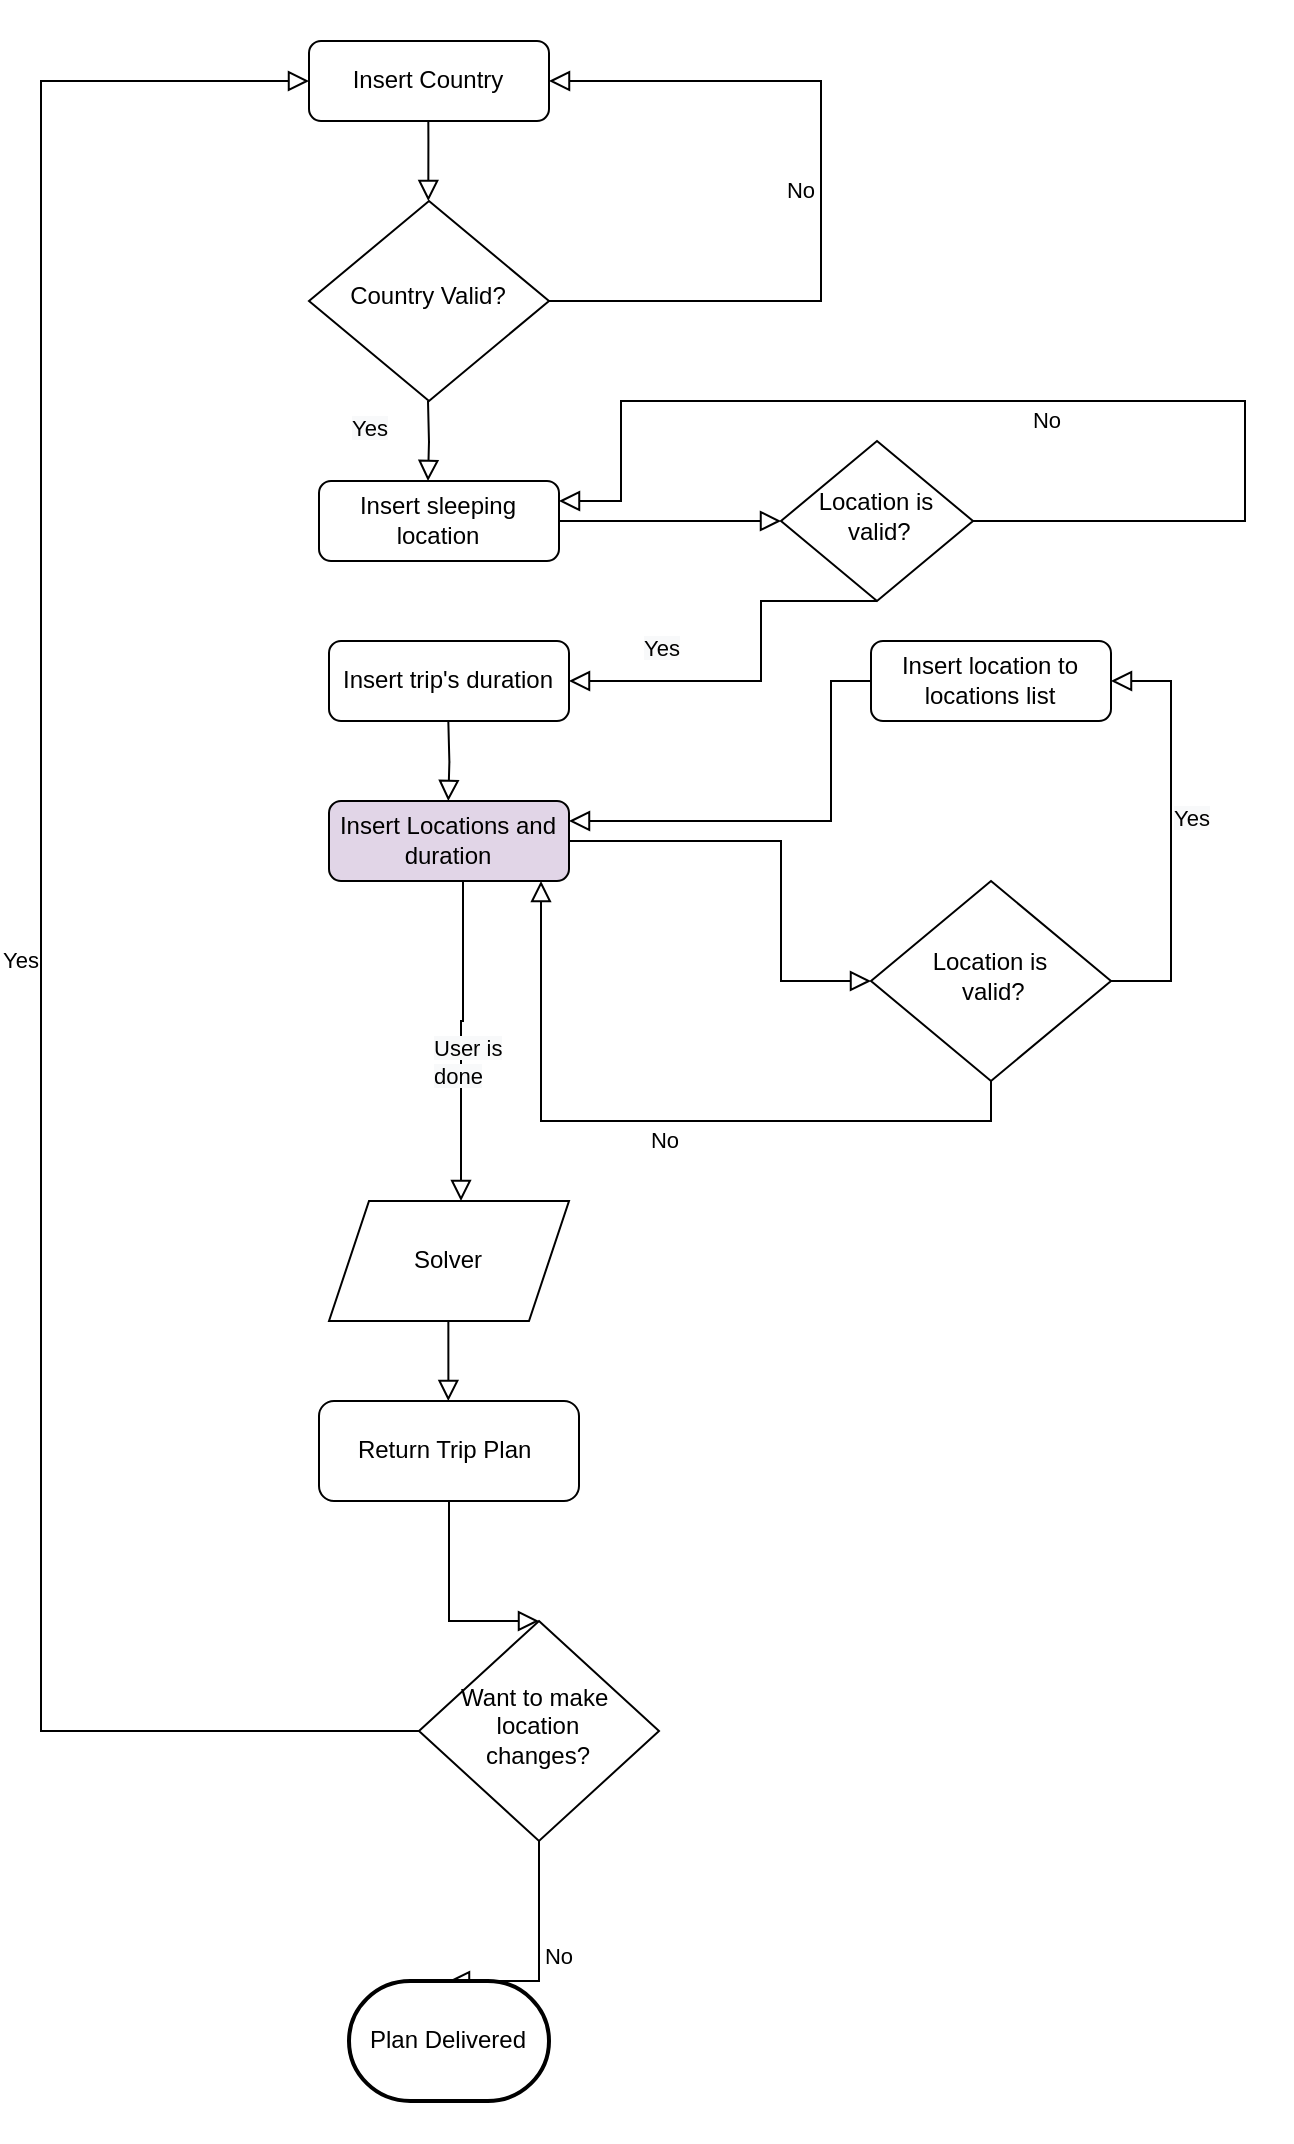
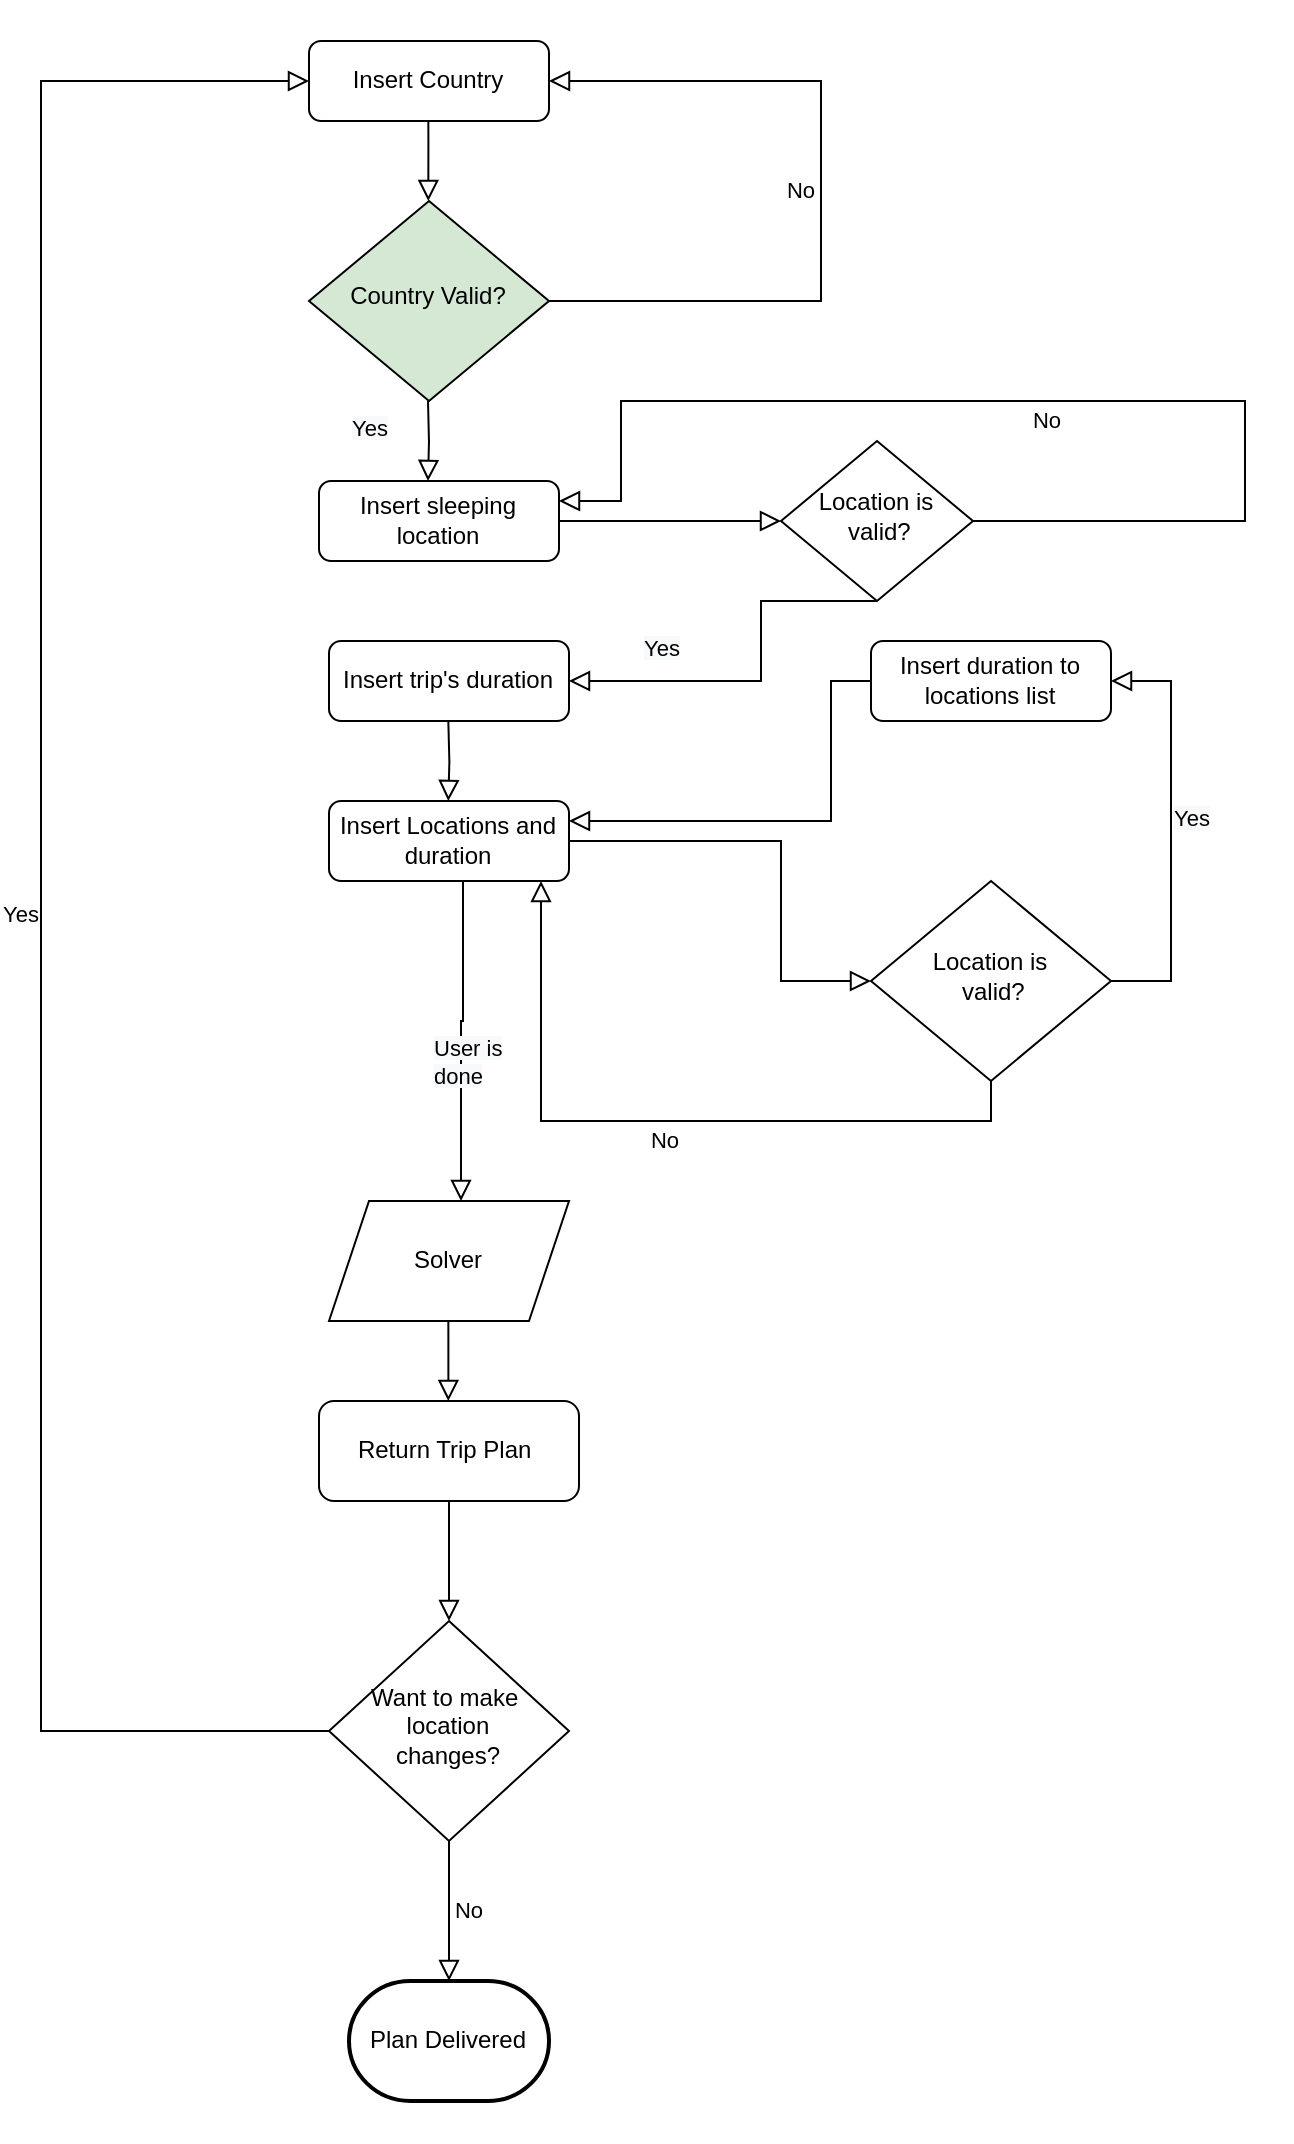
  <mxCell id="0" />
  <mxCell id="1" parent="0" />
- <mxCell id="2" value="Insert Locations and duration" style="rounded=1;whiteSpace=wrap;html=1;fontSize=12;glass=0;strokeWidth=1;shadow=0;fillColor=#e1d5e7;" parent="1" vertex="1"><mxGeometry x="164" y="400" width="120" height="40" as="geometry" /></mxCell>
+ <mxCell id="2" value="Insert Locations and duration" style="rounded=1;whiteSpace=wrap;html=1;fontSize=12;glass=0;strokeWidth=1;shadow=0;" parent="1" vertex="1"><mxGeometry x="164" y="400" width="120" height="40" as="geometry" /></mxCell>
  <mxCell id="3" value="Location is&lt;br&gt;&amp;nbsp;valid?" style="rhombus;whiteSpace=wrap;html=1;shadow=0;fontFamily=Helvetica;fontSize=12;align=center;strokeWidth=1;spacing=6;spacingTop=-4;" parent="1" vertex="1"><mxGeometry x="435" y="440" width="120" height="100" as="geometry" /></mxCell>
  <mxCell id="4" value="" style="edgeStyle=orthogonalEdgeStyle;rounded=0;html=1;jettySize=auto;orthogonalLoop=1;fontSize=11;endArrow=block;endFill=0;endSize=8;strokeWidth=1;shadow=0;labelBackgroundColor=none;exitX=0.5;exitY=1;exitDx=0;exitDy=0;" parent="1" edge="1"><mxGeometry y="10" relative="1" as="geometry"><mxPoint as="offset" /><mxPoint x="223.66" y="630" as="sourcePoint" /><mxPoint x="223.66" y="700" as="targetPoint" /><Array as="points"><mxPoint x="223.66" y="690" /></Array></mxGeometry></mxCell>
  <mxCell id="5" value="Solver" style="shape=parallelogram;perimeter=parallelogramPerimeter;whiteSpace=wrap;html=1;fixedSize=1;" parent="1" vertex="1"><mxGeometry x="164" y="600" width="120" height="60" as="geometry" /></mxCell>
  <mxCell id="6" value="Return Trip Plan&amp;nbsp;" style="rounded=1;whiteSpace=wrap;html=1;fontSize=12;glass=0;strokeWidth=1;shadow=0;" parent="1" vertex="1"><mxGeometry x="159" y="700" width="130" height="50" as="geometry" /></mxCell>
- <mxCell id="7" value="Want to make&amp;nbsp;&lt;br&gt;location &lt;br&gt;changes?" style="rhombus;whiteSpace=wrap;html=1;shadow=0;fontFamily=Helvetica;fontSize=12;align=center;strokeWidth=1;spacing=6;spacingTop=-4;" parent="1" vertex="1"><mxGeometry x="209" y="810" width="120" height="110" as="geometry" /></mxCell>
+ <mxCell id="7" value="Want to make&amp;nbsp;&lt;br&gt;location &lt;br&gt;changes?" style="rhombus;whiteSpace=wrap;html=1;shadow=0;fontFamily=Helvetica;fontSize=12;align=center;strokeWidth=1;spacing=6;spacingTop=-4;" parent="1" vertex="1"><mxGeometry x="164" y="810" width="120" height="110" as="geometry" /></mxCell>
  <mxCell id="8" value="" style="edgeStyle=orthogonalEdgeStyle;rounded=0;html=1;jettySize=auto;orthogonalLoop=1;fontSize=11;endArrow=block;endFill=0;endSize=8;strokeWidth=1;shadow=0;labelBackgroundColor=none;exitX=0.5;exitY=1;exitDx=0;exitDy=0;entryX=0.5;entryY=0;entryDx=0;entryDy=0;" parent="1" source="6" target="7" edge="1"><mxGeometry y="10" relative="1" as="geometry"><mxPoint as="offset" /><mxPoint x="214" y="780" as="sourcePoint" /><mxPoint x="264" y="780" as="targetPoint" /><Array as="points"><mxPoint x="224" y="810" /><mxPoint x="224" y="810" /></Array></mxGeometry></mxCell>
  <mxCell id="9" value="No" style="edgeStyle=orthogonalEdgeStyle;rounded=0;html=1;jettySize=auto;orthogonalLoop=1;fontSize=11;endArrow=block;endFill=0;endSize=8;strokeWidth=1;shadow=0;labelBackgroundColor=none;exitX=0.5;exitY=1;exitDx=0;exitDy=0;" parent="1" source="7" edge="1"><mxGeometry y="10" relative="1" as="geometry"><mxPoint as="offset" /><mxPoint x="239" y="990" as="sourcePoint" /><mxPoint x="224" y="990" as="targetPoint" /><Array as="points"><mxPoint x="224" y="990" /></Array></mxGeometry></mxCell>
  <mxCell id="10" value="Plan Delivered" style="strokeWidth=2;html=1;shape=mxgraph.flowchart.terminator;whiteSpace=wrap;" parent="1" vertex="1"><mxGeometry x="174" y="990" width="100" height="60" as="geometry" /></mxCell>
  <mxCell id="11" value="Yes" style="edgeStyle=orthogonalEdgeStyle;rounded=0;html=1;jettySize=auto;orthogonalLoop=1;fontSize=11;endArrow=block;endFill=0;endSize=8;strokeWidth=1;shadow=0;labelBackgroundColor=none;exitX=0;exitY=0.5;exitDx=0;exitDy=0;entryX=0;entryY=0.5;entryDx=0;entryDy=0;" parent="1" source="7" target="12" edge="1"><mxGeometry y="10" relative="1" as="geometry"><mxPoint as="offset" /><mxPoint x="19.999" y="760.034" as="sourcePoint" /><mxPoint x="20" y="40" as="targetPoint" /><Array as="points"><mxPoint x="20" y="865" /><mxPoint x="20" y="40" /></Array></mxGeometry></mxCell>
  <mxCell id="12" value="Insert Country" style="rounded=1;whiteSpace=wrap;html=1;fontSize=12;glass=0;strokeWidth=1;shadow=0;fontStyle=0" parent="1" vertex="1"><mxGeometry x="154" y="20" width="120" height="40" as="geometry" /></mxCell>
- <mxCell id="13" value="Country Valid?" style="rhombus;whiteSpace=wrap;html=1;shadow=0;fontFamily=Helvetica;fontSize=12;align=center;strokeWidth=1;spacing=6;spacingTop=-4;" parent="1" vertex="1"><mxGeometry x="154" y="100" width="120" height="100" as="geometry" /></mxCell>
+ <mxCell id="13" value="Country Valid?" style="rhombus;whiteSpace=wrap;html=1;shadow=0;fontFamily=Helvetica;fontSize=12;align=center;strokeWidth=1;spacing=6;spacingTop=-4;fillColor=#d5e8d4;" parent="1" vertex="1"><mxGeometry x="154" y="100" width="120" height="100" as="geometry" /></mxCell>
  <mxCell id="14" value="" style="rounded=0;html=1;jettySize=auto;orthogonalLoop=1;fontSize=11;endArrow=block;endFill=0;endSize=8;strokeWidth=1;shadow=0;labelBackgroundColor=none;edgeStyle=orthogonalEdgeStyle;" parent="1" edge="1"><mxGeometry relative="1" as="geometry"><mxPoint x="213.66" y="60" as="sourcePoint" /><mxPoint x="213.66" y="100" as="targetPoint" /><Array as="points"><mxPoint x="213.66" y="70" /><mxPoint x="213.66" y="70" /></Array></mxGeometry></mxCell>
  <mxCell id="15" value="" style="rounded=0;html=1;jettySize=auto;orthogonalLoop=1;fontSize=11;endArrow=block;endFill=0;endSize=8;strokeWidth=1;shadow=0;labelBackgroundColor=none;edgeStyle=orthogonalEdgeStyle;" parent="1" edge="1"><mxGeometry relative="1" as="geometry"><mxPoint x="223.66" y="360" as="sourcePoint" /><mxPoint x="223.66" y="400" as="targetPoint" /></mxGeometry></mxCell>
  <mxCell id="16" value="&lt;span style=&quot;color: rgb(0, 0, 0); font-family: helvetica; font-size: 11px; font-style: normal; font-weight: 400; letter-spacing: normal; text-align: center; text-indent: 0px; text-transform: none; word-spacing: 0px; background-color: rgb(248, 249, 250); display: inline; float: none;&quot;&gt;Yes&lt;/span&gt;" style="text;whiteSpace=wrap;html=1;" parent="1" vertex="1"><mxGeometry x="174" y="200" width="40" height="30" as="geometry" /></mxCell>
  <mxCell id="17" value="No" style="edgeStyle=orthogonalEdgeStyle;rounded=0;html=1;jettySize=auto;orthogonalLoop=1;fontSize=11;endArrow=block;endFill=0;endSize=8;strokeWidth=1;shadow=0;labelBackgroundColor=none;entryX=1;entryY=0.5;entryDx=0;entryDy=0;" parent="1" edge="1"><mxGeometry y="10" relative="1" as="geometry"><mxPoint as="offset" /><mxPoint x="274" y="40" as="targetPoint" /><Array as="points"><mxPoint x="410" y="150" /><mxPoint x="410" y="40" /></Array><mxPoint x="274" y="150" as="sourcePoint" /></mxGeometry></mxCell>
  <mxCell id="18" value="" style="edgeStyle=orthogonalEdgeStyle;rounded=0;html=1;jettySize=auto;orthogonalLoop=1;fontSize=11;endArrow=block;endFill=0;endSize=8;strokeWidth=1;shadow=0;labelBackgroundColor=none;exitX=1;exitY=0.5;exitDx=0;exitDy=0;" edge="1" parent="1" source="2"><mxGeometry x="-0.084" y="30" relative="1" as="geometry"><mxPoint as="offset" /><mxPoint x="435" y="490" as="targetPoint" /><Array as="points"><mxPoint x="390" y="420" /><mxPoint x="390" y="490" /></Array><mxPoint x="355" y="490" as="sourcePoint" /></mxGeometry></mxCell>
  <mxCell id="19" value="No" style="edgeStyle=orthogonalEdgeStyle;rounded=0;html=1;jettySize=auto;orthogonalLoop=1;fontSize=11;endArrow=block;endFill=0;endSize=8;strokeWidth=1;shadow=0;labelBackgroundColor=none;exitX=0.5;exitY=1;exitDx=0;exitDy=0;" edge="1" parent="1" source="3"><mxGeometry y="10" relative="1" as="geometry"><mxPoint as="offset" /><mxPoint x="270" y="440" as="targetPoint" /><Array as="points"><mxPoint x="495" y="560" /><mxPoint x="270" y="560" /><mxPoint x="270" y="440" /></Array><mxPoint x="515" y="540" as="sourcePoint" /></mxGeometry></mxCell>
  <mxCell id="20" value="Insert trip's duration" style="rounded=1;whiteSpace=wrap;html=1;fontSize=12;glass=0;strokeWidth=1;shadow=0;" vertex="1" parent="1"><mxGeometry x="164" y="320" width="120" height="40" as="geometry" /></mxCell>
  <mxCell id="21" value="" style="rounded=0;html=1;jettySize=auto;orthogonalLoop=1;fontSize=11;endArrow=block;endFill=0;endSize=8;strokeWidth=1;shadow=0;labelBackgroundColor=none;edgeStyle=orthogonalEdgeStyle;exitX=1;exitY=0.5;exitDx=0;exitDy=0;" edge="1" parent="1" source="26"><mxGeometry relative="1" as="geometry"><mxPoint x="340" y="290" as="sourcePoint" /><mxPoint x="390" y="260" as="targetPoint" /></mxGeometry></mxCell>
  <mxCell id="22" value="&lt;span style=&quot;color: rgb(0, 0, 0); font-family: helvetica; font-size: 11px; font-style: normal; font-weight: 400; letter-spacing: normal; text-align: center; text-indent: 0px; text-transform: none; word-spacing: 0px; background-color: rgb(248, 249, 250); display: inline; float: none;&quot;&gt;Yes&lt;/span&gt;" style="text;whiteSpace=wrap;html=1;" vertex="1" parent="1"><mxGeometry x="585" y="395" width="40" height="30" as="geometry" /></mxCell>
  <mxCell id="23" value="" style="edgeStyle=orthogonalEdgeStyle;rounded=0;html=1;jettySize=auto;orthogonalLoop=1;fontSize=11;endArrow=block;endFill=0;endSize=8;strokeWidth=1;shadow=0;labelBackgroundColor=none;exitX=1;exitY=0.5;exitDx=0;exitDy=0;entryX=1;entryY=0.5;entryDx=0;entryDy=0;" edge="1" parent="1" source="3" target="24"><mxGeometry x="-0.084" y="30" relative="1" as="geometry"><mxPoint as="offset" /><mxPoint x="605" y="340" as="targetPoint" /><Array as="points"><mxPoint x="585" y="490" /><mxPoint x="585" y="340" /></Array><mxPoint x="495" y="630" as="sourcePoint" /></mxGeometry></mxCell>
- <mxCell id="24" value="Insert location to locations list" style="rounded=1;whiteSpace=wrap;html=1;fontSize=12;glass=0;strokeWidth=1;shadow=0;" vertex="1" parent="1"><mxGeometry x="435" y="320" width="120" height="40" as="geometry" /></mxCell>
+ <mxCell id="24" value="Insert duration to locations list" style="rounded=1;whiteSpace=wrap;html=1;fontSize=12;glass=0;strokeWidth=1;shadow=0;" vertex="1" parent="1"><mxGeometry x="435" y="320" width="120" height="40" as="geometry" /></mxCell>
  <mxCell id="25" value="" style="edgeStyle=orthogonalEdgeStyle;rounded=0;html=1;jettySize=auto;orthogonalLoop=1;fontSize=11;endArrow=block;endFill=0;endSize=8;strokeWidth=1;shadow=0;labelBackgroundColor=none;exitX=0;exitY=0.5;exitDx=0;exitDy=0;entryX=1;entryY=0.25;entryDx=0;entryDy=0;" edge="1" parent="1" source="24" target="2"><mxGeometry x="-0.084" y="30" relative="1" as="geometry"><mxPoint as="offset" /><mxPoint x="300" y="432" as="targetPoint" /><Array as="points"><mxPoint x="415" y="340" /><mxPoint x="415" y="410" /></Array><mxPoint x="385" y="400" as="sourcePoint" /></mxGeometry></mxCell>
  <mxCell id="26" value="Insert sleeping location" style="rounded=1;whiteSpace=wrap;html=1;fontSize=12;glass=0;strokeWidth=1;shadow=0;" vertex="1" parent="1"><mxGeometry x="159" y="240" width="120" height="40" as="geometry" /></mxCell>
  <mxCell id="27" value="" style="rounded=0;html=1;jettySize=auto;orthogonalLoop=1;fontSize=11;endArrow=block;endFill=0;endSize=8;strokeWidth=1;shadow=0;labelBackgroundColor=none;edgeStyle=orthogonalEdgeStyle;" edge="1" parent="1"><mxGeometry relative="1" as="geometry"><mxPoint x="213.5" y="200" as="sourcePoint" /><mxPoint x="213.5" y="240" as="targetPoint" /></mxGeometry></mxCell>
  <mxCell id="28" value="Location is&lt;br&gt;&amp;nbsp;valid?" style="rhombus;whiteSpace=wrap;html=1;shadow=0;fontFamily=Helvetica;fontSize=12;align=center;strokeWidth=1;spacing=6;spacingTop=-4;" vertex="1" parent="1"><mxGeometry x="390" y="220" width="96" height="80" as="geometry" /></mxCell>
  <mxCell id="29" value="No" style="edgeStyle=orthogonalEdgeStyle;rounded=0;html=1;jettySize=auto;orthogonalLoop=1;fontSize=11;endArrow=block;endFill=0;endSize=8;strokeWidth=1;shadow=0;labelBackgroundColor=none;entryX=1;entryY=0.25;entryDx=0;entryDy=0;" edge="1" parent="1" target="26"><mxGeometry y="10" relative="1" as="geometry"><mxPoint as="offset" /><mxPoint x="300" y="200" as="targetPoint" /><Array as="points"><mxPoint x="622" y="260" /><mxPoint x="622" y="200" /><mxPoint x="310" y="200" /><mxPoint x="310" y="250" /></Array><mxPoint x="486" y="260" as="sourcePoint" /></mxGeometry></mxCell>
  <mxCell id="30" value="" style="rounded=0;html=1;jettySize=auto;orthogonalLoop=1;fontSize=11;endArrow=block;endFill=0;endSize=8;strokeWidth=1;shadow=0;labelBackgroundColor=none;edgeStyle=orthogonalEdgeStyle;exitX=0.5;exitY=1;exitDx=0;exitDy=0;entryX=1;entryY=0.5;entryDx=0;entryDy=0;" edge="1" parent="1" source="28" target="20"><mxGeometry relative="1" as="geometry"><mxPoint x="430" y="310" as="sourcePoint" /><mxPoint x="310" y="390" as="targetPoint" /><Array as="points"><mxPoint x="380" y="300" /><mxPoint x="380" y="340" /></Array></mxGeometry></mxCell>
  <mxCell id="31" value="&lt;span style=&quot;color: rgb(0, 0, 0); font-family: helvetica; font-size: 11px; font-style: normal; font-weight: 400; letter-spacing: normal; text-align: center; text-indent: 0px; text-transform: none; word-spacing: 0px; background-color: rgb(248, 249, 250); display: inline; float: none;&quot;&gt;Yes&lt;/span&gt;" style="text;whiteSpace=wrap;html=1;" vertex="1" parent="1"><mxGeometry x="320" y="310" width="40" height="30" as="geometry" /></mxCell>
  <mxCell id="32" value="" style="edgeStyle=orthogonalEdgeStyle;rounded=0;html=1;jettySize=auto;orthogonalLoop=1;fontSize=11;endArrow=block;endFill=0;endSize=8;strokeWidth=1;shadow=0;labelBackgroundColor=none;exitX=0;exitY=0.5;exitDx=0;exitDy=0;" edge="1" parent="1" target="5"><mxGeometry x="-0.084" y="30" relative="1" as="geometry"><mxPoint as="offset" /><mxPoint x="80" y="510" as="targetPoint" /><Array as="points"><mxPoint x="231" y="510" /><mxPoint x="230" y="510" /></Array><mxPoint x="231" y="440" as="sourcePoint" /></mxGeometry></mxCell>
  <mxCell id="33" value="&lt;span style=&quot;color: rgb(0 , 0 , 0) ; font-family: &amp;#34;helvetica&amp;#34; ; font-size: 11px ; font-style: normal ; font-weight: 400 ; letter-spacing: normal ; text-align: center ; text-indent: 0px ; text-transform: none ; word-spacing: 0px ; background-color: rgb(248 , 249 , 250) ; display: inline ; float: none&quot;&gt;User is done&lt;/span&gt;" style="text;whiteSpace=wrap;html=1;" vertex="1" parent="1"><mxGeometry x="215" y="510" width="40" height="30" as="geometry" /></mxCell>
